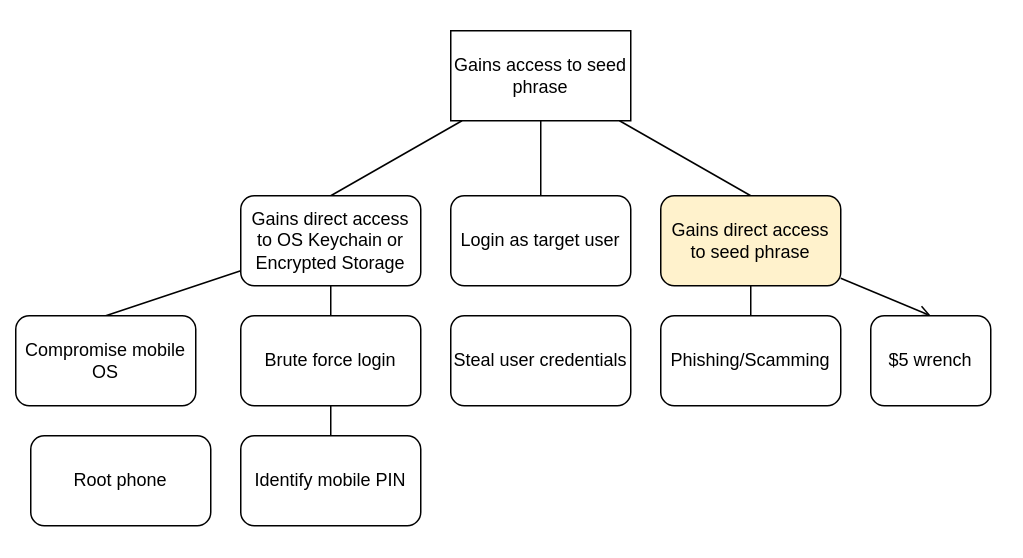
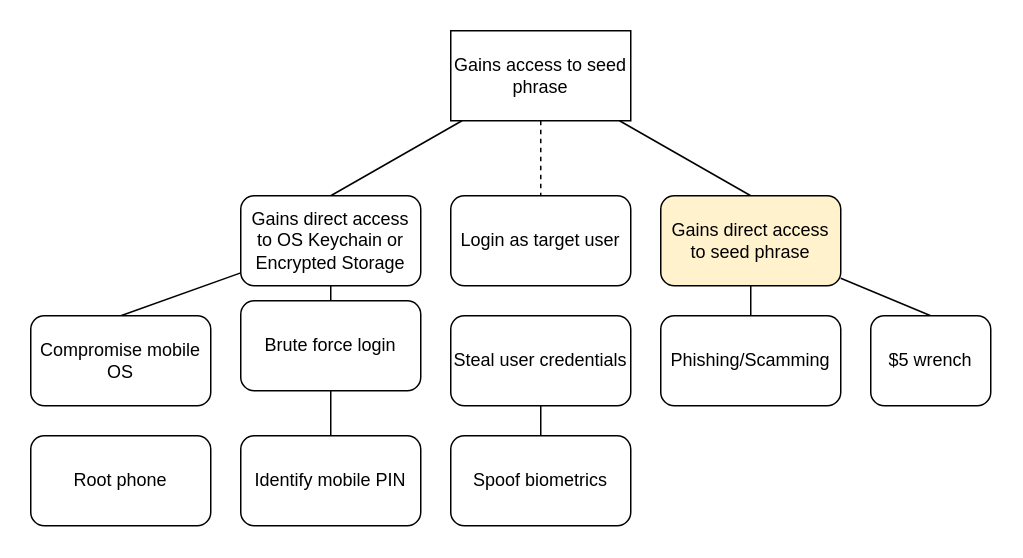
  <mxCell id="0" />
  <mxCell id="1" parent="0" />
  <mxCell id="2" style="edgeStyle=none;rounded=0;orthogonalLoop=1;jettySize=auto;html=1;entryX=0.5;entryY=0;entryDx=0;entryDy=0;endArrow=none;endFill=0;" parent="1" source="5" target="8" edge="1"><mxGeometry relative="1" as="geometry" /></mxCell>
- <mxCell id="3" style="edgeStyle=none;rounded=0;orthogonalLoop=1;jettySize=auto;html=1;entryX=0.5;entryY=0;entryDx=0;entryDy=0;endArrow=none;endFill=0;" parent="1" source="5" target="9" edge="1"><mxGeometry relative="1" as="geometry" /></mxCell>
+ <mxCell id="3" style="edgeStyle=none;rounded=0;orthogonalLoop=1;jettySize=auto;html=1;entryX=0.5;entryY=0;entryDx=0;entryDy=0;endArrow=none;endFill=0;dashed=1;" parent="1" source="5" target="9" edge="1"><mxGeometry relative="1" as="geometry" /></mxCell>
  <mxCell id="4" style="edgeStyle=none;rounded=0;orthogonalLoop=1;jettySize=auto;html=1;entryX=0.5;entryY=0;entryDx=0;entryDy=0;endArrow=none;endFill=0;" parent="1" source="5" target="12" edge="1"><mxGeometry relative="1" as="geometry" /></mxCell>
  <mxCell id="5" value="Gains access to seed phrase" style="rounded=0;whiteSpace=wrap;html=1;strokeColor=#000000;" parent="1" vertex="1"><mxGeometry x="300" y="20" width="120" height="60" as="geometry" /></mxCell>
  <mxCell id="6" style="rounded=0;orthogonalLoop=1;jettySize=auto;html=1;entryX=0.5;entryY=0;entryDx=0;entryDy=0;endArrow=none;endFill=0;" parent="1" source="8" target="13" edge="1"><mxGeometry relative="1" as="geometry" /></mxCell>
  <mxCell id="7" style="edgeStyle=none;rounded=0;orthogonalLoop=1;jettySize=auto;html=1;entryX=0.5;entryY=0;entryDx=0;entryDy=0;endArrow=none;endFill=0;" parent="1" source="8" target="16" edge="1"><mxGeometry relative="1" as="geometry" /></mxCell>
  <mxCell id="8" value="Gains direct access to OS Keychain or Encrypted Storage" style="rounded=1;whiteSpace=wrap;html=1;strokeColor=#000000;" parent="1" vertex="1"><mxGeometry x="160" y="130" width="120" height="60" as="geometry" /></mxCell>
  <mxCell id="9" value="Login as target user" style="rounded=1;whiteSpace=wrap;html=1;strokeColor=#000000;" parent="1" vertex="1"><mxGeometry x="300" y="130" width="120" height="60" as="geometry" /></mxCell>
  <mxCell id="10" style="edgeStyle=none;rounded=0;orthogonalLoop=1;jettySize=auto;html=1;entryX=0.5;entryY=0;entryDx=0;entryDy=0;endArrow=none;endFill=0;" parent="1" source="12" target="21" edge="1"><mxGeometry relative="1" as="geometry" /></mxCell>
- <mxCell id="11" style="edgeStyle=none;rounded=0;orthogonalLoop=1;jettySize=auto;html=1;entryX=0.5;entryY=0;entryDx=0;entryDy=0;endArrow=open;endFill=0;" parent="1" source="12" target="22" edge="1"><mxGeometry relative="1" as="geometry" /></mxCell>
+ <mxCell id="11" style="edgeStyle=none;rounded=0;orthogonalLoop=1;jettySize=auto;html=1;entryX=0.5;entryY=0;entryDx=0;entryDy=0;endArrow=none;endFill=0;" parent="1" source="12" target="22" edge="1"><mxGeometry relative="1" as="geometry" /></mxCell>
  <mxCell id="12" value="Gains direct access to seed phrase" style="rounded=1;whiteSpace=wrap;html=1;strokeColor=#000000;fillColor=#fff2cc;" parent="1" vertex="1"><mxGeometry x="440" y="130" width="120" height="60" as="geometry" /></mxCell>
- <mxCell id="13" value="Compromise mobile OS" style="rounded=1;whiteSpace=wrap;html=1;strokeColor=#000000;" parent="1" vertex="1"><mxGeometry x="10" y="210" width="120" height="60" as="geometry" /></mxCell>
+ <mxCell id="13" value="Compromise mobile OS" style="rounded=1;whiteSpace=wrap;html=1;strokeColor=#000000;" parent="1" vertex="1"><mxGeometry x="20" y="210" width="120" height="60" as="geometry" /></mxCell>
  <mxCell id="14" value="Root phone" style="rounded=1;whiteSpace=wrap;html=1;strokeColor=#000000;" parent="1" vertex="1"><mxGeometry x="20" y="290" width="120" height="60" as="geometry" /></mxCell>
  <mxCell id="15" style="edgeStyle=none;rounded=0;orthogonalLoop=1;jettySize=auto;html=1;entryX=0.5;entryY=0;entryDx=0;entryDy=0;endArrow=none;endFill=0;" parent="1" source="16" target="19" edge="1"><mxGeometry relative="1" as="geometry" /></mxCell>
- <mxCell id="16" value="Brute force login" style="rounded=1;whiteSpace=wrap;html=1;strokeColor=#000000;" parent="1" vertex="1"><mxGeometry x="160" y="210" width="120" height="60" as="geometry" /></mxCell>
+ <mxCell id="16" value="Brute force login" style="rounded=1;whiteSpace=wrap;html=1;strokeColor=#000000;" parent="1" vertex="1"><mxGeometry x="160" y="200" width="120" height="60" as="geometry" /></mxCell>
+ <mxCell id="17" style="edgeStyle=none;rounded=0;orthogonalLoop=1;jettySize=auto;html=1;entryX=0.5;entryY=0;entryDx=0;entryDy=0;endArrow=none;endFill=0;" parent="1" source="18" target="20" edge="1"><mxGeometry relative="1" as="geometry" /></mxCell>
  <mxCell id="18" value="Steal user credentials" style="rounded=1;whiteSpace=wrap;html=1;strokeColor=#000000;" parent="1" vertex="1"><mxGeometry x="300" y="210" width="120" height="60" as="geometry" /></mxCell>
  <mxCell id="19" value="Identify mobile PIN" style="rounded=1;whiteSpace=wrap;html=1;strokeColor=#000000;" parent="1" vertex="1"><mxGeometry x="160" y="290" width="120" height="60" as="geometry" /></mxCell>
+ <mxCell id="20" value="Spoof biometrics" style="rounded=1;whiteSpace=wrap;html=1;strokeColor=#000000;" parent="1" vertex="1"><mxGeometry x="300" y="290" width="120" height="60" as="geometry" /></mxCell>
  <mxCell id="21" value="Phishing/Scamming" style="rounded=1;whiteSpace=wrap;html=1;strokeColor=#000000;" parent="1" vertex="1"><mxGeometry x="440" y="210" width="120" height="60" as="geometry" /></mxCell>
  <mxCell id="22" value="$5 wrench" style="rounded=1;whiteSpace=wrap;html=1;strokeColor=#000000;" parent="1" vertex="1"><mxGeometry x="580" y="210" width="80" height="60" as="geometry" /></mxCell>
